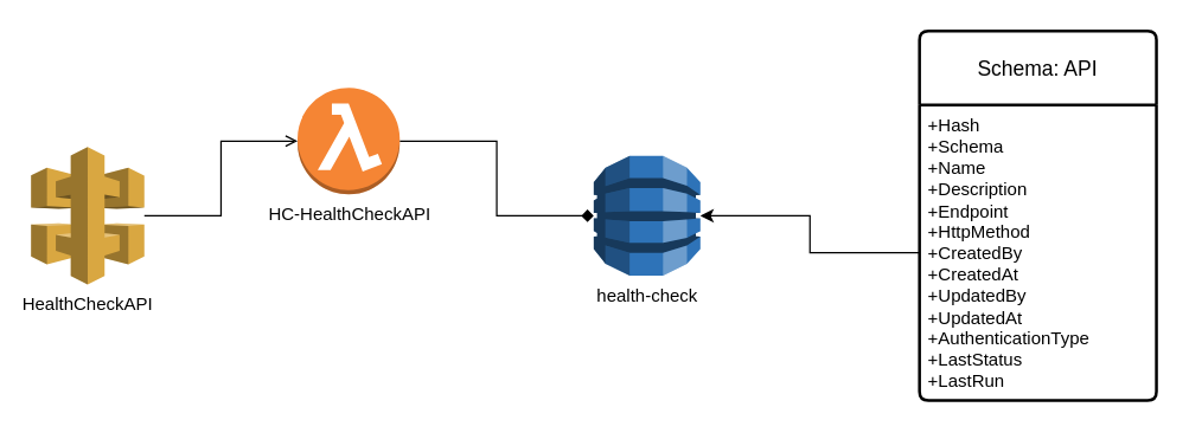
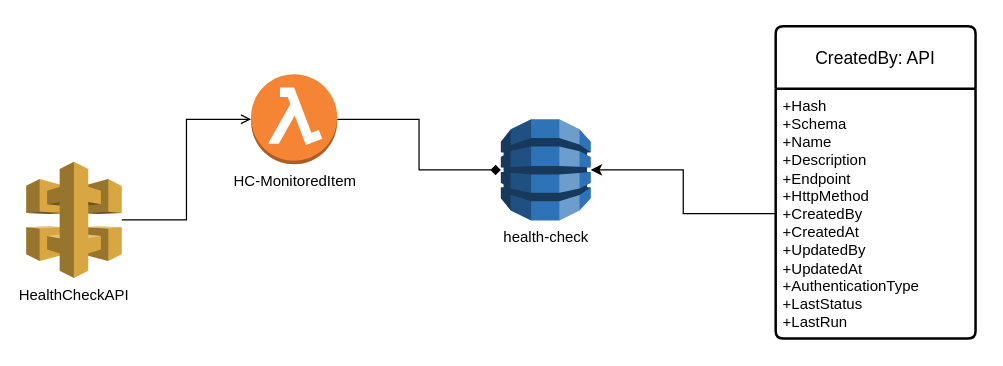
  <mxCell id="0" />
  <mxCell id="1" parent="0" />
- <mxCell id="2" value="health-check" style="outlineConnect=0;dashed=0;verticalLabelPosition=bottom;verticalAlign=top;align=center;html=1;shape=mxgraph.aws3.dynamo_db;fillColor=#2E73B8;gradientColor=none;" vertex="1" parent="1"><mxGeometry x="400" y="105" width="72" height="81" as="geometry" /></mxCell>
+ <mxCell id="2" value="health-check" style="outlineConnect=0;dashed=0;verticalLabelPosition=bottom;verticalAlign=top;align=center;html=1;shape=mxgraph.aws3.dynamo_db;fillColor=#2E73B8;gradientColor=none;" vertex="1" parent="1"><mxGeometry x="400" y="95" width="72" height="81" as="geometry" /></mxCell>
  <mxCell id="3" style="edgeStyle=orthogonalEdgeStyle;rounded=0;orthogonalLoop=1;jettySize=auto;html=1;endArrow=diamond;" edge="1" parent="1" source="4" target="2"><mxGeometry relative="1" as="geometry" /></mxCell>
- <mxCell id="4" value="HC-HealthCheckAPI" style="outlineConnect=0;dashed=0;verticalLabelPosition=bottom;verticalAlign=top;align=center;html=1;shape=mxgraph.aws3.lambda_function;fillColor=#F58534;gradientColor=none;" vertex="1" parent="1"><mxGeometry x="200" y="59" width="69" height="72" as="geometry" /></mxCell>
+ <mxCell id="4" value="HC-MonitoredItem" style="outlineConnect=0;dashed=0;verticalLabelPosition=bottom;verticalAlign=top;align=center;html=1;shape=mxgraph.aws3.lambda_function;fillColor=#F58534;gradientColor=none;" vertex="1" parent="1"><mxGeometry x="200" y="59" width="69" height="72" as="geometry" /></mxCell>
  <mxCell id="5" style="edgeStyle=orthogonalEdgeStyle;rounded=0;orthogonalLoop=1;jettySize=auto;html=1;endArrow=open;" edge="1" parent="1" source="6" target="4"><mxGeometry relative="1" as="geometry" /></mxCell>
- <mxCell id="6" value="HealthCheckAPI" style="outlineConnect=0;dashed=0;verticalLabelPosition=bottom;verticalAlign=top;align=center;html=1;shape=mxgraph.aws3.api_gateway;fillColor=#D9A741;gradientColor=none;" vertex="1" parent="1"><mxGeometry x="20" y="99" width="76.5" height="93" as="geometry" /></mxCell>
- <mxCell id="7" value="Schema: API" style="swimlane;childLayout=stackLayout;horizontal=1;startSize=50;horizontalStack=0;rounded=1;fontSize=14;fontStyle=0;strokeWidth=2;resizeParent=0;resizeLast=1;shadow=0;dashed=0;align=center;arcSize=4;whiteSpace=wrap;html=1;" vertex="1" parent="1"><mxGeometry x="620" y="20.5" width="160" height="250" as="geometry"><mxRectangle x="667" y="10" width="120" height="50" as="alternateBounds" /></mxGeometry></mxCell>
+ <mxCell id="6" value="HealthCheckAPI" style="outlineConnect=0;dashed=0;verticalLabelPosition=bottom;verticalAlign=top;align=center;html=1;shape=mxgraph.aws3.api_gateway;fillColor=#D9A741;gradientColor=none;" vertex="1" parent="1"><mxGeometry x="20" y="129" width="76.5" height="93" as="geometry" /></mxCell>
+ <mxCell id="7" value="CreatedBy: API" style="swimlane;childLayout=stackLayout;horizontal=1;startSize=50;horizontalStack=0;rounded=1;fontSize=14;fontStyle=0;strokeWidth=2;resizeParent=0;resizeLast=1;shadow=0;dashed=0;align=center;arcSize=4;whiteSpace=wrap;html=1;" vertex="1" parent="1"><mxGeometry x="620" y="20.5" width="160" height="250" as="geometry"><mxRectangle x="667" y="10" width="120" height="50" as="alternateBounds" /></mxGeometry></mxCell>
  <mxCell id="8" value="&lt;div&gt;&lt;div&gt;+Hash&lt;/div&gt;&lt;/div&gt;&lt;div&gt;+Schema&lt;/div&gt;&lt;div&gt;+Name&lt;/div&gt;&lt;div&gt;+Description&lt;/div&gt;&lt;div&gt;+Endpoint&lt;/div&gt;&lt;div&gt;+HttpMethod&lt;/div&gt;&lt;div&gt;+CreatedBy&lt;/div&gt;&lt;div&gt;+CreatedAt&lt;/div&gt;&lt;div&gt;+UpdatedBy&lt;/div&gt;&lt;div&gt;+UpdatedAt&lt;/div&gt;&lt;div&gt;+AuthenticationType&lt;br&gt;&lt;/div&gt;&lt;div&gt;+LastStatus&lt;/div&gt;&lt;div&gt;+LastRun&lt;/div&gt;" style="align=left;strokeColor=none;fillColor=none;spacingLeft=4;fontSize=12;verticalAlign=top;resizable=0;rotatable=0;part=1;html=1;" vertex="1" parent="7"><mxGeometry y="50" width="160" height="200" as="geometry" /></mxCell>
  <mxCell id="9" style="edgeStyle=orthogonalEdgeStyle;rounded=0;orthogonalLoop=1;jettySize=auto;html=1;" edge="1" parent="1" source="8" target="2"><mxGeometry relative="1" as="geometry" /></mxCell>
